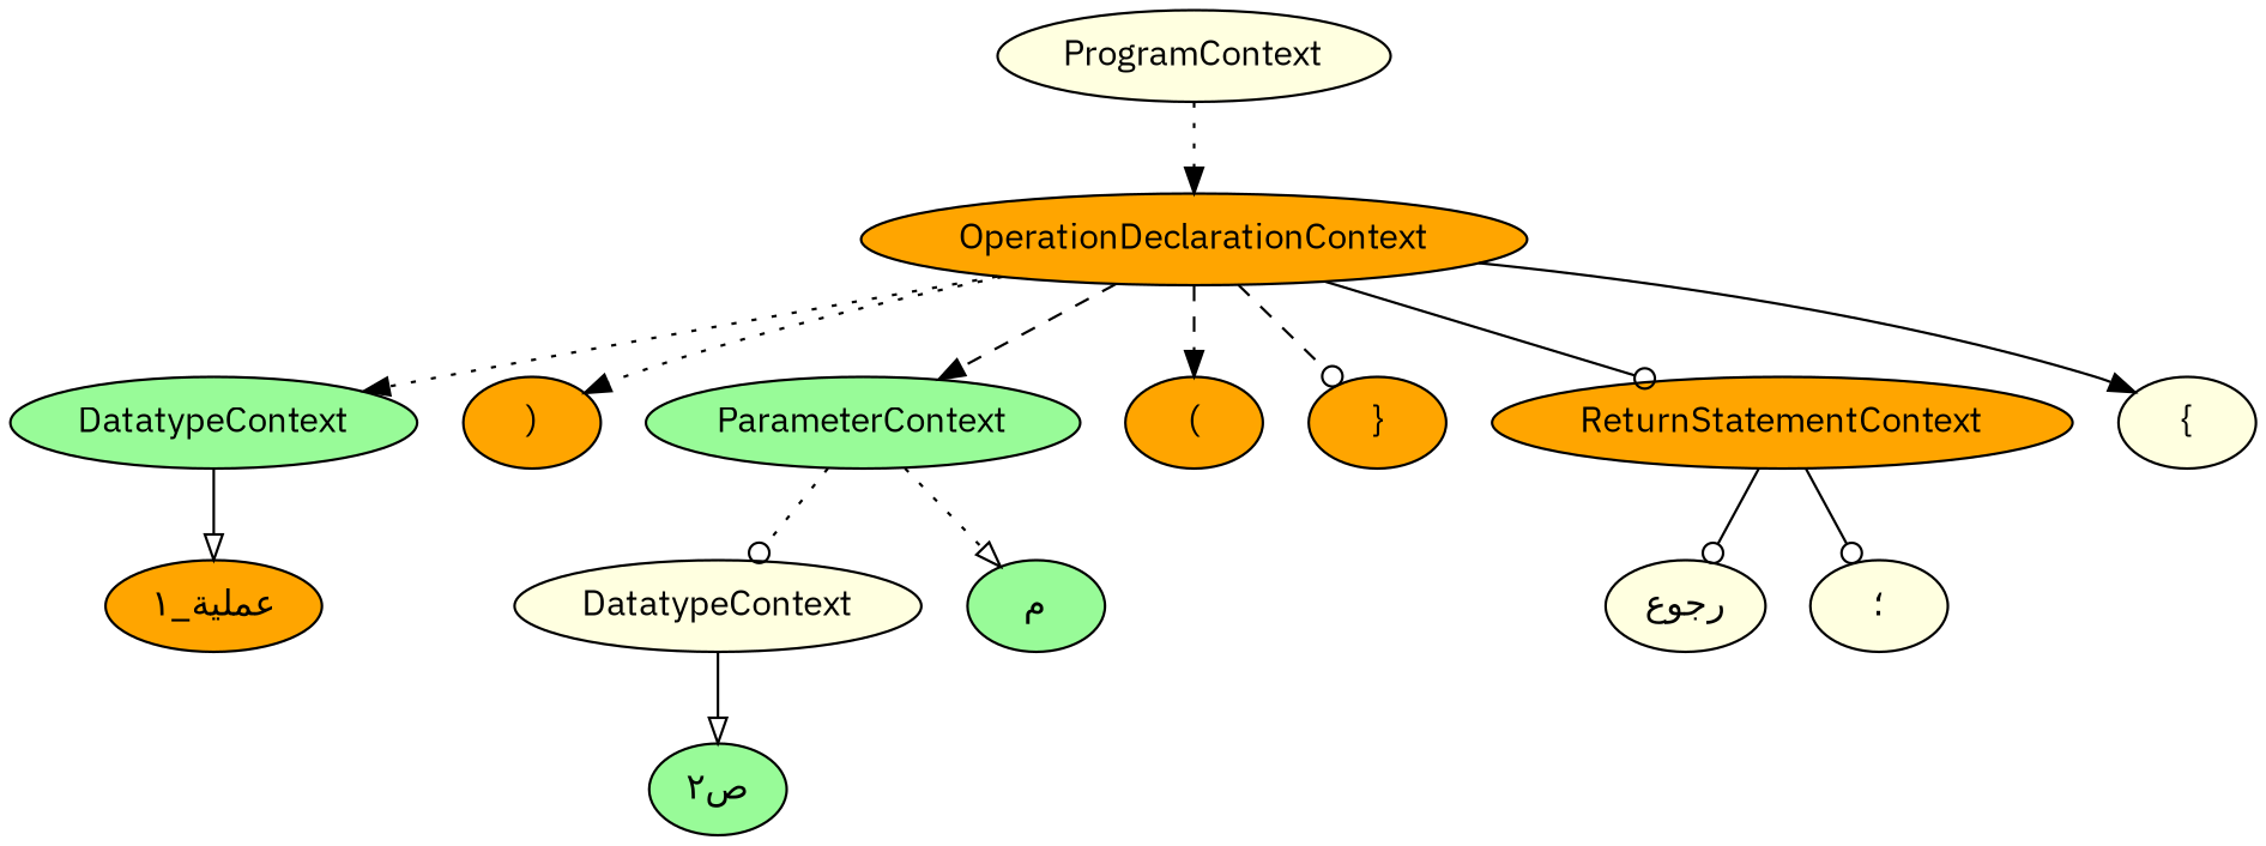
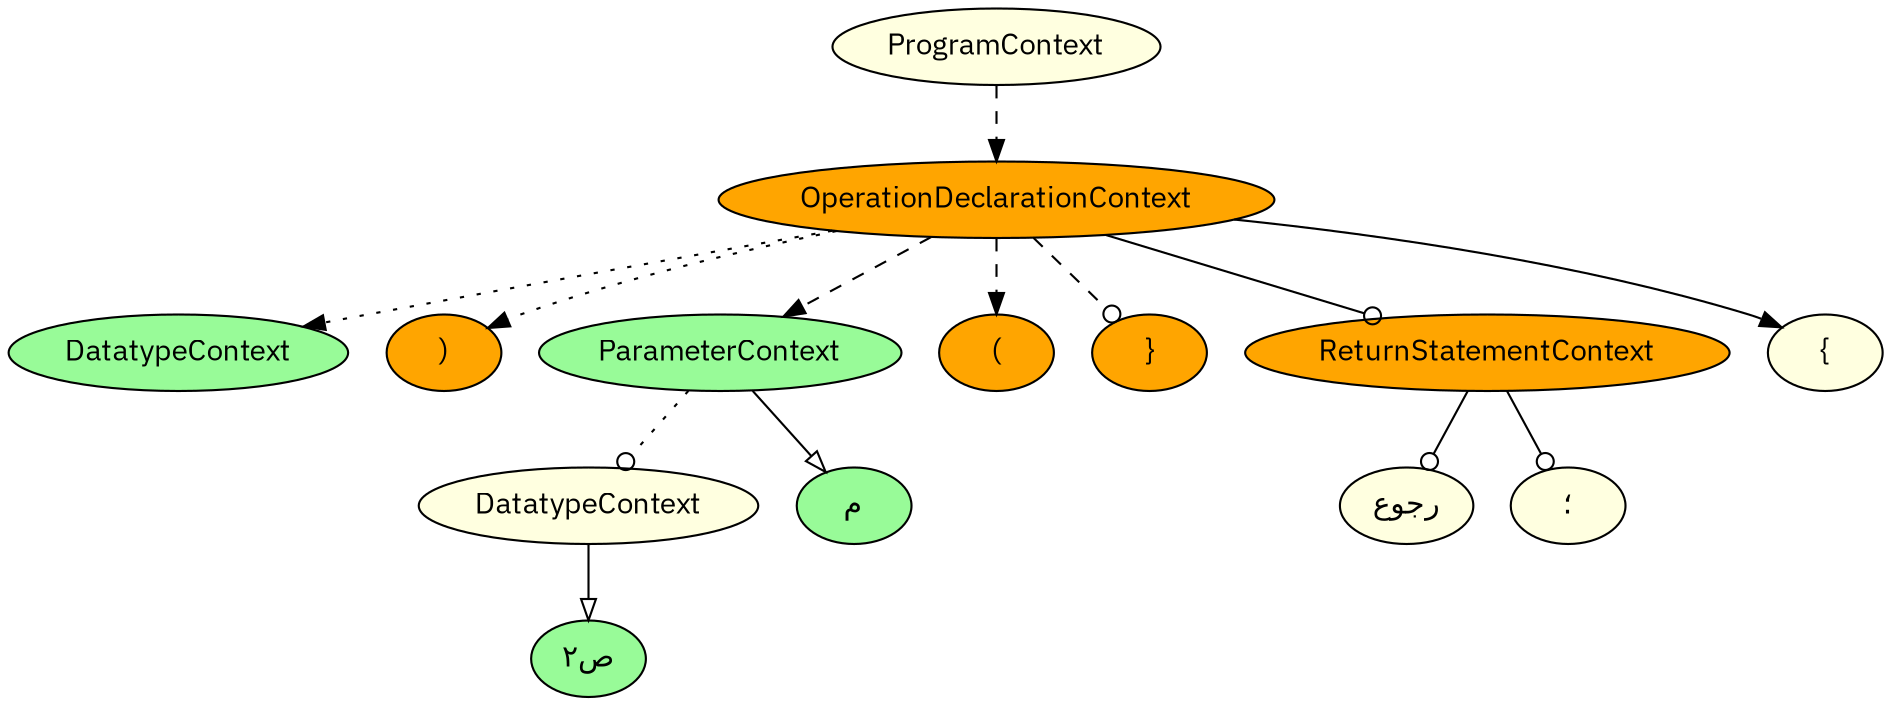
  digraph {
    fontname="IBM Plex Sans"
    node [fillcolor=orange fontname="IBM Plex Sans" style=filled]
    edge [arrowhead=normal fontname="IBM Plex Sans" style=solid]
    n1 [fillcolor=lightyellow label=ProgramContext]
    n2 [label=OperationDeclarationContext]
    n3 [fillcolor=palegreen label=DatatypeContext]
    n4 [label=")"]
    n5 [fillcolor=palegreen label=ParameterContext]
    n6 [label="("]
    n7 [label="}"]
    n8 [label=ReturnStatementContext]
    n9 [fillcolor=lightyellow label="{"]
-   n10 [label="عملية_١"]
    n11 [fillcolor=lightyellow label=DatatypeContext]
    n12 [fillcolor=palegreen label="م"]
    n13 [fillcolor=lightyellow label="رجوع"]
    n14 [fillcolor=lightyellow label="؛"]
    n15 [fillcolor=palegreen label="ص٢"]
-   n1 -> n2 [style=dotted]
+   n1 -> n2 [style=dashed]
    n2 -> n3 [style=dotted]
    n2 -> n4 [style=dotted]
    n2 -> n5 [style=dashed]
    n2 -> n6 [style=dashed]
    n2 -> n7 [arrowhead=odot style=dashed]
    n2 -> n8 [arrowhead=odot]
    n2 -> n9
-   n3 -> n10 [arrowhead=onormal]
    n5 -> n11 [arrowhead=odot style=dotted]
-   n5 -> n12 [arrowhead=onormal style=dotted]
+   n5 -> n12 [arrowhead=onormal]
    n8 -> n13 [arrowhead=odot]
    n8 -> n14 [arrowhead=odot]
    n11 -> n15 [arrowhead=onormal]
  }
